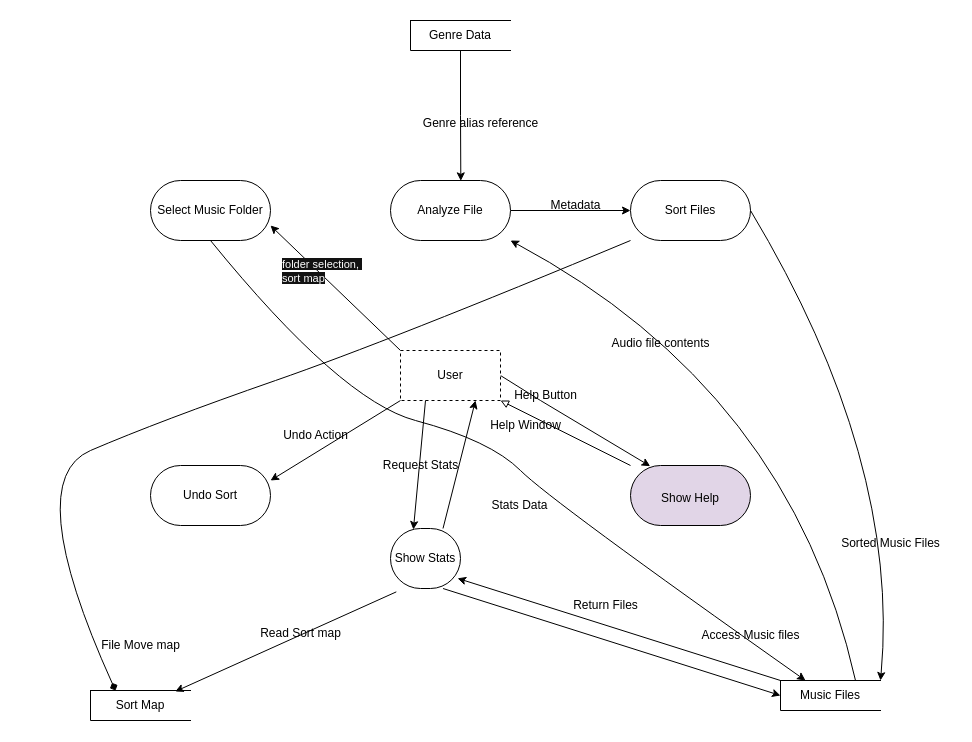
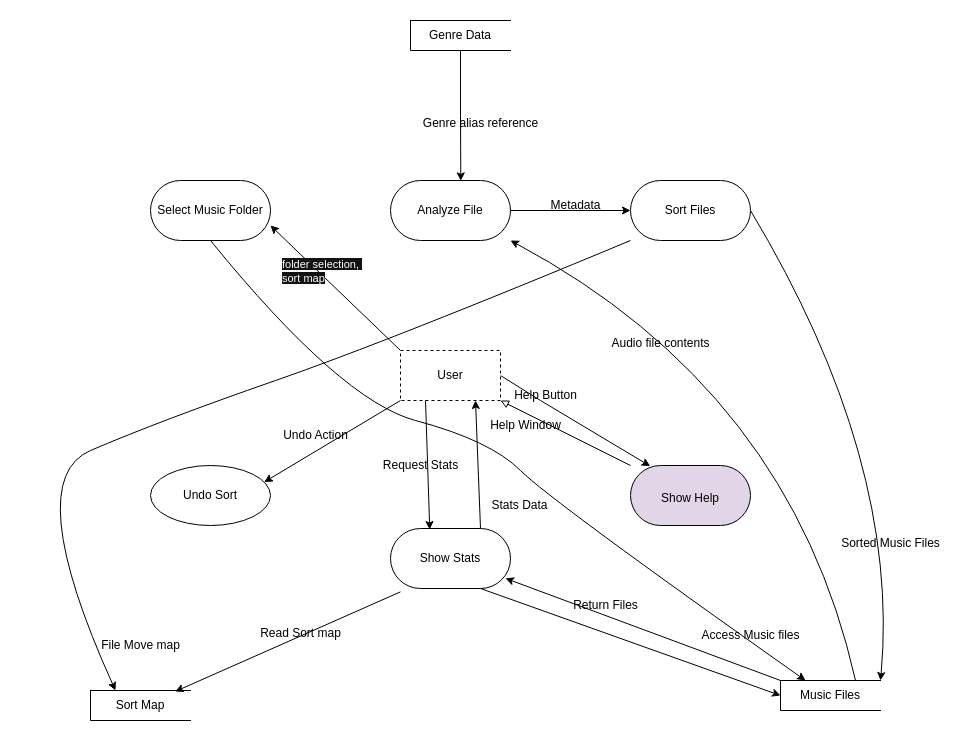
  <mxCell id="0" />
  <mxCell id="1" parent="0" />
  <mxCell id="2" value="Select Music Folder" style="rounded=1;whiteSpace=wrap;html=1;arcSize=50;" vertex="1" parent="1"><mxGeometry x="150" y="180" width="120" height="60" as="geometry" /></mxCell>
  <mxCell id="3" style="edgeStyle=orthogonalEdgeStyle;rounded=0;orthogonalLoop=1;jettySize=auto;html=1;exitX=1;exitY=0.5;exitDx=0;exitDy=0;entryX=0;entryY=0.5;entryDx=0;entryDy=0;" edge="1" parent="1" source="4" target="5"><mxGeometry relative="1" as="geometry" /></mxCell>
  <mxCell id="4" value="Analyze File" style="rounded=1;whiteSpace=wrap;html=1;arcSize=50;" vertex="1" parent="1"><mxGeometry x="390" y="180" width="120" height="60" as="geometry" /></mxCell>
  <mxCell id="5" value="Sort Files" style="rounded=1;whiteSpace=wrap;html=1;arcSize=50;" vertex="1" parent="1"><mxGeometry x="630" y="180" width="120" height="60" as="geometry" /></mxCell>
  <mxCell id="6" value="&lt;table&gt;&lt;tbody&gt;&lt;tr&gt;&lt;td data-col-size=&quot;sm&quot; data-end=&quot;1332&quot; data-start=&quot;1315&quot;&gt;&lt;code data-end=&quot;1322&quot; data-start=&quot;1317&quot;&gt;&lt;/code&gt;&lt;/td&gt;&lt;/tr&gt;&lt;/tbody&gt;&lt;/table&gt;&lt;table&gt;&lt;tbody&gt;&lt;tr&gt;&lt;td data-col-size=&quot;sm&quot; data-end=&quot;1364&quot; data-start=&quot;1332&quot;&gt;Show Help&lt;/td&gt;&lt;/tr&gt;&lt;/tbody&gt;&lt;/table&gt;" style="rounded=1;whiteSpace=wrap;html=1;arcSize=50;fillColor=#e1d5e7;" vertex="1" parent="1"><mxGeometry x="630" y="465" width="120" height="60" as="geometry" /></mxCell>
- <mxCell id="7" value="Show Stats" style="rounded=1;whiteSpace=wrap;html=1;arcSize=50;" vertex="1" parent="1"><mxGeometry x="390" y="528" width="70" height="60" as="geometry" /></mxCell>
- <mxCell id="8" value="Undo Sort" style="rounded=1;whiteSpace=wrap;html=1;arcSize=50;" vertex="1" parent="1"><mxGeometry x="150" y="465" width="120" height="60" as="geometry" /></mxCell>
+ <mxCell id="7" value="Show Stats" style="rounded=1;whiteSpace=wrap;html=1;arcSize=50;" vertex="1" parent="1"><mxGeometry x="390" y="528" width="120" height="60" as="geometry" /></mxCell>
+ <mxCell id="8" value="Undo Sort" style="ellipse;whiteSpace=wrap;html=1;arcSize=50;" vertex="1" parent="1"><mxGeometry x="150" y="465" width="120" height="60" as="geometry" /></mxCell>
  <mxCell id="9" value="Sort Map" style="html=1;dashed=0;whiteSpace=wrap;shape=partialRectangle;right=0;" vertex="1" parent="1"><mxGeometry x="90" y="690" width="100" height="30" as="geometry" /></mxCell>
  <mxCell id="10" value="Genre Data" style="html=1;dashed=0;whiteSpace=wrap;shape=partialRectangle;right=0;" vertex="1" parent="1"><mxGeometry x="410" y="20" width="100" height="30" as="geometry" /></mxCell>
  <mxCell id="11" value="Music Files" style="html=1;dashed=0;whiteSpace=wrap;shape=partialRectangle;right=0;" vertex="1" parent="1"><mxGeometry x="780" y="680" width="100" height="30" as="geometry" /></mxCell>
  <mxCell id="12" value="" style="endArrow=classic;html=1;rounded=0;exitX=0.5;exitY=1;exitDx=0;exitDy=0;entryX=0.25;entryY=0;entryDx=0;entryDy=0;curved=1;" edge="1" parent="1" source="2" target="11"><mxGeometry width="50" height="50" relative="1" as="geometry"><mxPoint x="260" y="320" as="sourcePoint" /><mxPoint x="310" y="270" as="targetPoint" /><Array as="points"><mxPoint x="340" y="400" /><mxPoint x="490" y="440" /><mxPoint x="550" y="500" /></Array></mxGeometry></mxCell>
  <mxCell id="13" value="Access Music files" style="text;html=1;align=center;verticalAlign=middle;resizable=0;points=[];autosize=1;strokeColor=none;fillColor=none;" vertex="1" parent="1"><mxGeometry x="690" y="620" width="120" height="30" as="geometry" /></mxCell>
  <mxCell id="14" value="" style="endArrow=classic;html=1;rounded=0;exitX=0.75;exitY=0;exitDx=0;exitDy=0;entryX=1;entryY=1;entryDx=0;entryDy=0;curved=1;" edge="1" parent="1" source="11" target="4"><mxGeometry width="50" height="50" relative="1" as="geometry"><mxPoint x="710" y="420" as="sourcePoint" /><mxPoint x="760" y="370" as="targetPoint" /><Array as="points"><mxPoint x="790" y="390" /></Array></mxGeometry></mxCell>
  <mxCell id="15" value="Audio file contents" style="text;html=1;align=center;verticalAlign=middle;resizable=0;points=[];autosize=1;strokeColor=none;fillColor=none;" vertex="1" parent="1"><mxGeometry x="600" y="328" width="120" height="30" as="geometry" /></mxCell>
  <mxCell id="16" style="edgeStyle=orthogonalEdgeStyle;rounded=0;orthogonalLoop=1;jettySize=auto;html=1;exitX=0.5;exitY=1;exitDx=0;exitDy=0;entryX=0.586;entryY=0.006;entryDx=0;entryDy=0;entryPerimeter=0;" edge="1" parent="1" source="10" target="4"><mxGeometry relative="1" as="geometry" /></mxCell>
  <mxCell id="17" value="Genre alias reference" style="text;html=1;align=center;verticalAlign=middle;resizable=0;points=[];autosize=1;strokeColor=none;fillColor=none;" vertex="1" parent="1"><mxGeometry x="410" y="108" width="140" height="30" as="geometry" /></mxCell>
  <mxCell id="18" value="Metadata" style="text;html=1;align=center;verticalAlign=middle;resizable=0;points=[];autosize=1;strokeColor=none;fillColor=none;" vertex="1" parent="1"><mxGeometry x="540" y="190" width="70" height="30" as="geometry" /></mxCell>
- <mxCell id="19" value="" style="endArrow=diamond;html=1;rounded=0;exitX=0;exitY=1;exitDx=0;exitDy=0;entryX=0.25;entryY=0;entryDx=0;entryDy=0;curved=1;" edge="1" parent="1" source="5" target="9"><mxGeometry width="50" height="50" relative="1" as="geometry"><mxPoint x="494" y="630" as="sourcePoint" /><mxPoint x="149" y="190" as="targetPoint" /><Array as="points"><mxPoint x="390" y="340" /><mxPoint x="160" y="420" /><mxPoint x="20" y="480" /></Array></mxGeometry></mxCell>
+ <mxCell id="19" value="" style="endArrow=classic;html=1;rounded=0;exitX=0;exitY=1;exitDx=0;exitDy=0;entryX=0.25;entryY=0;entryDx=0;entryDy=0;curved=1;" edge="1" parent="1" source="5" target="9"><mxGeometry width="50" height="50" relative="1" as="geometry"><mxPoint x="494" y="630" as="sourcePoint" /><mxPoint x="149" y="190" as="targetPoint" /><Array as="points"><mxPoint x="390" y="340" /><mxPoint x="160" y="420" /><mxPoint x="20" y="480" /></Array></mxGeometry></mxCell>
  <mxCell id="20" value="File Move map" style="text;html=1;align=center;verticalAlign=middle;resizable=0;points=[];autosize=1;strokeColor=none;fillColor=none;" vertex="1" parent="1"><mxGeometry x="90" y="630" width="100" height="30" as="geometry" /></mxCell>
  <mxCell id="21" value="" style="endArrow=classic;html=1;rounded=0;exitX=1;exitY=0.5;exitDx=0;exitDy=0;entryX=1;entryY=0;entryDx=0;entryDy=0;curved=1;" edge="1" parent="1" source="5" target="11"><mxGeometry width="50" height="50" relative="1" as="geometry"><mxPoint x="965" y="750" as="sourcePoint" /><mxPoint x="620" y="310" as="targetPoint" /><Array as="points"><mxPoint x="900" y="460" /></Array></mxGeometry></mxCell>
  <mxCell id="22" value="Sorted Music Files" style="text;html=1;align=center;verticalAlign=middle;resizable=0;points=[];autosize=1;strokeColor=none;fillColor=none;" vertex="1" parent="1"><mxGeometry x="830" y="528" width="120" height="30" as="geometry" /></mxCell>
  <mxCell id="23" value="Request Stats" style="text;html=1;align=center;verticalAlign=middle;resizable=0;points=[];autosize=1;strokeColor=none;fillColor=none;" vertex="1" parent="1"><mxGeometry x="370" y="450" width="100" height="30" as="geometry" /></mxCell>
  <mxCell id="24" value="Stats Data" style="text;html=1;align=center;verticalAlign=middle;resizable=0;points=[];autosize=1;strokeColor=none;fillColor=none;" vertex="1" parent="1"><mxGeometry x="479" y="490" width="80" height="30" as="geometry" /></mxCell>
  <mxCell id="25" value="" style="endArrow=classic;html=1;rounded=0;exitX=1;exitY=0.5;exitDx=0;exitDy=0;entryX=0.164;entryY=0.011;entryDx=0;entryDy=0;entryPerimeter=0;" edge="1" parent="1" source="35" target="6"><mxGeometry width="50" height="50" relative="1" as="geometry"><mxPoint x="380" y="410" as="sourcePoint" /><mxPoint x="430" y="360" as="targetPoint" /><Array as="points"><mxPoint x="540" y="400" /></Array></mxGeometry></mxCell>
  <mxCell id="26" value="Help Button" style="text;html=1;align=center;verticalAlign=middle;resizable=0;points=[];autosize=1;strokeColor=none;fillColor=none;" vertex="1" parent="1"><mxGeometry x="500" y="380" width="90" height="30" as="geometry" /></mxCell>
  <mxCell id="27" value="" style="endArrow=none;html=1;rounded=0;exitX=1;exitY=1;exitDx=0;exitDy=0;entryX=0;entryY=0;entryDx=0;entryDy=0;startArrow=block;startFill=0;" edge="1" parent="1" source="35" target="6"><mxGeometry width="50" height="50" relative="1" as="geometry"><mxPoint x="170" y="60" as="sourcePoint" /><mxPoint x="650" y="481" as="targetPoint" /><Array as="points" /></mxGeometry></mxCell>
  <mxCell id="28" value="Help Window" style="text;html=1;align=center;verticalAlign=middle;resizable=0;points=[];autosize=1;strokeColor=none;fillColor=none;" vertex="1" parent="1"><mxGeometry x="480" y="410" width="90" height="30" as="geometry" /></mxCell>
  <mxCell id="29" value="Undo Action" style="text;html=1;align=center;verticalAlign=middle;resizable=0;points=[];autosize=1;strokeColor=none;fillColor=none;" vertex="1" parent="1"><mxGeometry x="270" y="420" width="90" height="30" as="geometry" /></mxCell>
  <mxCell id="30" value="" style="endArrow=classic;html=1;rounded=0;exitX=0.083;exitY=1.056;exitDx=0;exitDy=0;exitPerimeter=0;entryX=0.847;entryY=0.033;entryDx=0;entryDy=0;entryPerimeter=0;" edge="1" parent="1" source="7" target="9"><mxGeometry width="50" height="50" relative="1" as="geometry"><mxPoint x="380" y="410" as="sourcePoint" /><mxPoint x="430" y="360" as="targetPoint" /></mxGeometry></mxCell>
  <mxCell id="31" value="Read Sort map" style="text;html=1;align=center;verticalAlign=middle;resizable=0;points=[];autosize=1;strokeColor=none;fillColor=none;" vertex="1" parent="1"><mxGeometry x="250" y="618" width="100" height="30" as="geometry" /></mxCell>
  <mxCell id="32" value="" style="endArrow=classic;html=1;rounded=0;exitX=0.75;exitY=1;exitDx=0;exitDy=0;entryX=0;entryY=0.5;entryDx=0;entryDy=0;" edge="1" parent="1" source="7" target="11"><mxGeometry width="50" height="50" relative="1" as="geometry"><mxPoint x="635" y="570" as="sourcePoint" /><mxPoint x="410" y="733" as="targetPoint" /></mxGeometry></mxCell>
  <mxCell id="33" value="Return Files" style="text;html=1;align=center;verticalAlign=middle;resizable=0;points=[];autosize=1;strokeColor=none;fillColor=none;" vertex="1" parent="1"><mxGeometry x="560" y="590" width="90" height="30" as="geometry" /></mxCell>
  <mxCell id="34" value="" style="endArrow=classic;html=1;rounded=0;exitX=0;exitY=0;exitDx=0;exitDy=0;entryX=0.958;entryY=0.831;entryDx=0;entryDy=0;entryPerimeter=0;" edge="1" parent="1" source="11" target="7"><mxGeometry width="50" height="50" relative="1" as="geometry"><mxPoint x="380" y="450" as="sourcePoint" /><mxPoint x="430" y="400" as="targetPoint" /></mxGeometry></mxCell>
  <mxCell id="35" value="User" style="html=1;dashed=1;whiteSpace=wrap;" vertex="1" parent="1"><mxGeometry x="400" y="350" width="100" height="50" as="geometry" /></mxCell>
  <mxCell id="36" value="" style="endArrow=classic;html=1;rounded=0;entryX=1;entryY=0.75;entryDx=0;entryDy=0;exitX=0;exitY=0;exitDx=0;exitDy=0;" edge="1" parent="1" source="35" target="2"><mxGeometry width="50" height="50" relative="1" as="geometry"><mxPoint x="370" y="380" as="sourcePoint" /><mxPoint x="420" y="330" as="targetPoint" /></mxGeometry></mxCell>
  <mxCell id="37" value="&lt;span style=&quot;color: rgb(255, 255, 255); font-family: Helvetica; font-size: 11px; font-style: normal; font-variant-ligatures: normal; font-variant-caps: normal; font-weight: 400; letter-spacing: normal; orphans: 2; text-align: center; text-indent: 0px; text-transform: none; widows: 2; word-spacing: 0px; -webkit-text-stroke-width: 0px; white-space: nowrap; background-color: rgb(18, 18, 18); text-decoration-thickness: initial; text-decoration-style: initial; text-decoration-color: initial; display: inline !important; float: none;&quot;&gt;folder selection,&amp;nbsp;&lt;/span&gt;&lt;div&gt;&lt;span style=&quot;color: rgb(255, 255, 255); font-family: Helvetica; font-size: 11px; font-style: normal; font-variant-ligatures: normal; font-variant-caps: normal; font-weight: 400; letter-spacing: normal; orphans: 2; text-align: center; text-indent: 0px; text-transform: none; widows: 2; word-spacing: 0px; -webkit-text-stroke-width: 0px; white-space: nowrap; background-color: rgb(18, 18, 18); text-decoration-thickness: initial; text-decoration-style: initial; text-decoration-color: initial; display: inline !important; float: none;&quot;&gt;sort map&lt;/span&gt;&lt;/div&gt;" style="text;whiteSpace=wrap;html=1;" vertex="1" parent="1"><mxGeometry x="280" y="250" width="170" height="40" as="geometry" /></mxCell>
  <mxCell id="38" value="" style="endArrow=classic;html=1;rounded=0;entryX=0.75;entryY=1;entryDx=0;entryDy=0;exitX=0.75;exitY=0;exitDx=0;exitDy=0;" edge="1" parent="1" source="7" target="35"><mxGeometry width="50" height="50" relative="1" as="geometry"><mxPoint x="370" y="380" as="sourcePoint" /><mxPoint x="420" y="330" as="targetPoint" /></mxGeometry></mxCell>
  <mxCell id="39" value="" style="endArrow=classic;html=1;rounded=0;entryX=0.327;entryY=0.017;entryDx=0;entryDy=0;exitX=0.25;exitY=1;exitDx=0;exitDy=0;entryPerimeter=0;" edge="1" parent="1" source="35" target="7"><mxGeometry width="50" height="50" relative="1" as="geometry"><mxPoint x="475" y="568" as="sourcePoint" /><mxPoint x="470" y="440" as="targetPoint" /></mxGeometry></mxCell>
  <mxCell id="40" value="" style="endArrow=classic;html=1;rounded=0;exitX=0;exitY=1;exitDx=0;exitDy=0;entryX=1;entryY=0.25;entryDx=0;entryDy=0;" edge="1" parent="1" source="35" target="8"><mxGeometry width="50" height="50" relative="1" as="geometry"><mxPoint x="370" y="380" as="sourcePoint" /><mxPoint x="420" y="330" as="targetPoint" /></mxGeometry></mxCell>
